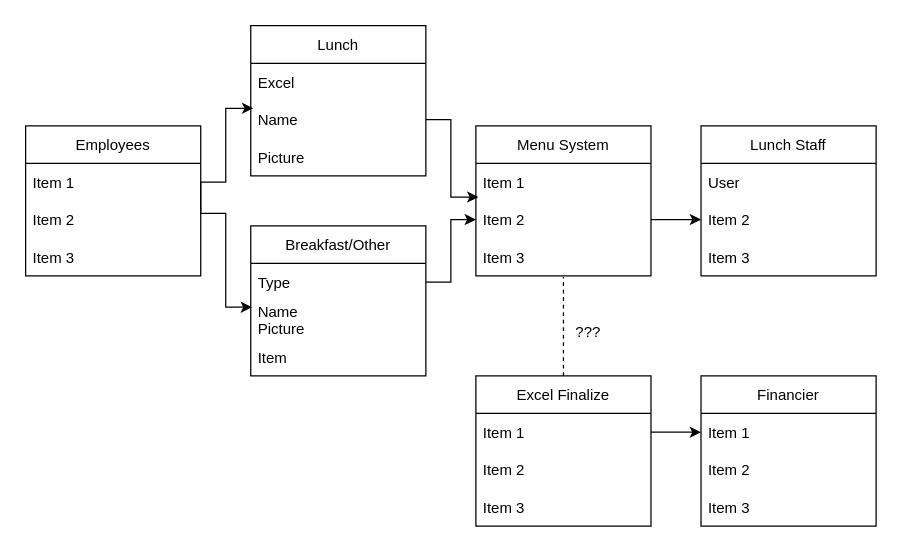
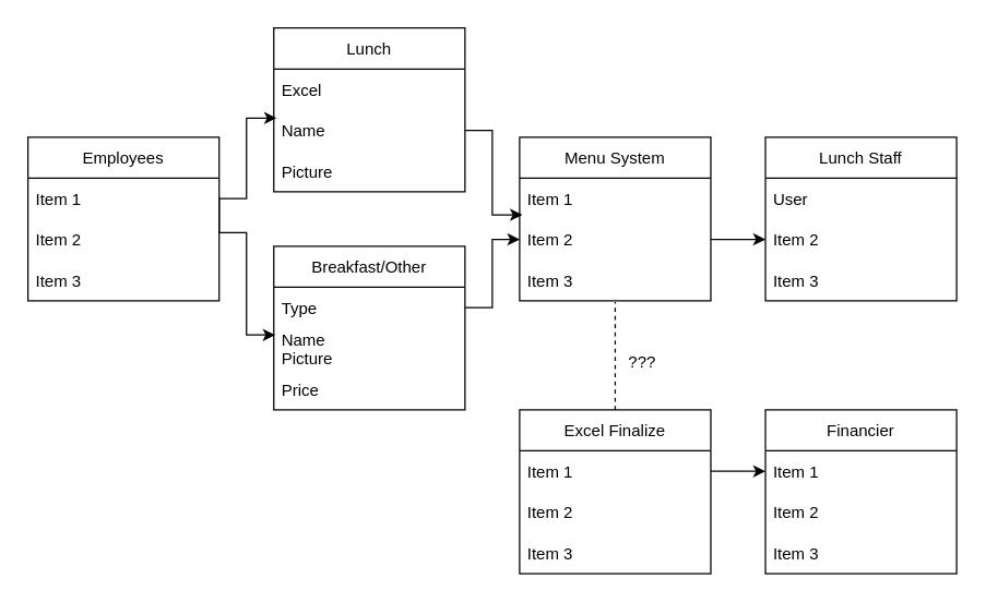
  <mxCell id="0" />
  <mxCell id="1" parent="0" />
  <mxCell id="2" value="Lunch" style="swimlane;fontStyle=0;childLayout=stackLayout;horizontal=1;startSize=30;horizontalStack=0;resizeParent=1;resizeParentMax=0;resizeLast=0;collapsible=1;marginBottom=0;" vertex="1" parent="1"><mxGeometry x="200" y="20" width="140" height="120" as="geometry" /></mxCell>
  <mxCell id="3" value="Excel" style="text;strokeColor=none;fillColor=none;align=left;verticalAlign=middle;spacingLeft=4;spacingRight=4;overflow=hidden;points=[[0,0.5],[1,0.5]];portConstraint=eastwest;rotatable=0;" vertex="1" parent="2"><mxGeometry y="30" width="140" height="30" as="geometry" /></mxCell>
  <mxCell id="4" value="Name" style="text;strokeColor=none;fillColor=none;align=left;verticalAlign=middle;spacingLeft=4;spacingRight=4;overflow=hidden;points=[[0,0.5],[1,0.5]];portConstraint=eastwest;rotatable=0;" vertex="1" parent="2"><mxGeometry y="60" width="140" height="30" as="geometry" /></mxCell>
  <mxCell id="5" value="Picture" style="text;strokeColor=none;fillColor=none;align=left;verticalAlign=middle;spacingLeft=4;spacingRight=4;overflow=hidden;points=[[0,0.5],[1,0.5]];portConstraint=eastwest;rotatable=0;" vertex="1" parent="2"><mxGeometry y="90" width="140" height="30" as="geometry" /></mxCell>
  <mxCell id="6" value="Breakfast/Other" style="swimlane;fontStyle=0;childLayout=stackLayout;horizontal=1;startSize=30;horizontalStack=0;resizeParent=1;resizeParentMax=0;resizeLast=0;collapsible=1;marginBottom=0;" vertex="1" parent="1"><mxGeometry x="200" y="180" width="140" height="120" as="geometry"><mxRectangle x="370" y="170" width="110" height="30" as="alternateBounds" /></mxGeometry></mxCell>
  <mxCell id="7" value="Type        " style="text;strokeColor=none;fillColor=none;align=left;verticalAlign=middle;spacingLeft=4;spacingRight=4;overflow=hidden;points=[[0,0.5],[1,0.5]];portConstraint=eastwest;rotatable=0;" vertex="1" parent="6"><mxGeometry y="30" width="140" height="30" as="geometry" /></mxCell>
  <mxCell id="8" value="Name&#10;Picture&#10;" style="text;strokeColor=none;fillColor=none;align=left;verticalAlign=middle;spacingLeft=4;spacingRight=4;overflow=hidden;points=[[0,0.5],[1,0.5]];portConstraint=eastwest;rotatable=0;" vertex="1" parent="6"><mxGeometry y="60" width="140" height="30" as="geometry" /></mxCell>
- <mxCell id="9" value="Item" style="text;strokeColor=none;fillColor=none;align=left;verticalAlign=middle;spacingLeft=4;spacingRight=4;overflow=hidden;points=[[0,0.5],[1,0.5]];portConstraint=eastwest;rotatable=0;" vertex="1" parent="6"><mxGeometry y="90" width="140" height="30" as="geometry" /></mxCell>
+ <mxCell id="9" value="Price" style="text;strokeColor=none;fillColor=none;align=left;verticalAlign=middle;spacingLeft=4;spacingRight=4;overflow=hidden;points=[[0,0.5],[1,0.5]];portConstraint=eastwest;rotatable=0;" vertex="1" parent="6"><mxGeometry y="90" width="140" height="30" as="geometry" /></mxCell>
  <mxCell id="10" value="Lunch Staff" style="swimlane;fontStyle=0;childLayout=stackLayout;horizontal=1;startSize=30;horizontalStack=0;resizeParent=1;resizeParentMax=0;resizeLast=0;collapsible=1;marginBottom=0;" vertex="1" parent="1"><mxGeometry x="560" y="100" width="140" height="120" as="geometry" /></mxCell>
  <mxCell id="11" value="User" style="text;strokeColor=none;fillColor=none;align=left;verticalAlign=middle;spacingLeft=4;spacingRight=4;overflow=hidden;points=[[0,0.5],[1,0.5]];portConstraint=eastwest;rotatable=0;" vertex="1" parent="10"><mxGeometry y="30" width="140" height="30" as="geometry" /></mxCell>
  <mxCell id="12" value="Item 2" style="text;strokeColor=none;fillColor=none;align=left;verticalAlign=middle;spacingLeft=4;spacingRight=4;overflow=hidden;points=[[0,0.5],[1,0.5]];portConstraint=eastwest;rotatable=0;" vertex="1" parent="10"><mxGeometry y="60" width="140" height="30" as="geometry" /></mxCell>
  <mxCell id="13" value="Item 3" style="text;strokeColor=none;fillColor=none;align=left;verticalAlign=middle;spacingLeft=4;spacingRight=4;overflow=hidden;points=[[0,0.5],[1,0.5]];portConstraint=eastwest;rotatable=0;" vertex="1" parent="10"><mxGeometry y="90" width="140" height="30" as="geometry" /></mxCell>
  <mxCell id="14" value="Employees" style="swimlane;fontStyle=0;childLayout=stackLayout;horizontal=1;startSize=30;horizontalStack=0;resizeParent=1;resizeParentMax=0;resizeLast=0;collapsible=1;marginBottom=0;" vertex="1" parent="1"><mxGeometry x="20" y="100" width="140" height="120" as="geometry" /></mxCell>
  <mxCell id="15" value="Item 1" style="text;strokeColor=none;fillColor=none;align=left;verticalAlign=middle;spacingLeft=4;spacingRight=4;overflow=hidden;points=[[0,0.5],[1,0.5]];portConstraint=eastwest;rotatable=0;" vertex="1" parent="14"><mxGeometry y="30" width="140" height="30" as="geometry" /></mxCell>
  <mxCell id="16" value="Item 2" style="text;strokeColor=none;fillColor=none;align=left;verticalAlign=middle;spacingLeft=4;spacingRight=4;overflow=hidden;points=[[0,0.5],[1,0.5]];portConstraint=eastwest;rotatable=0;" vertex="1" parent="14"><mxGeometry y="60" width="140" height="30" as="geometry" /></mxCell>
  <mxCell id="17" value="Item 3" style="text;strokeColor=none;fillColor=none;align=left;verticalAlign=middle;spacingLeft=4;spacingRight=4;overflow=hidden;points=[[0,0.5],[1,0.5]];portConstraint=eastwest;rotatable=0;" vertex="1" parent="14"><mxGeometry y="90" width="140" height="30" as="geometry" /></mxCell>
  <mxCell id="18" value="Menu System" style="swimlane;fontStyle=0;childLayout=stackLayout;horizontal=1;startSize=30;horizontalStack=0;resizeParent=1;resizeParentMax=0;resizeLast=0;collapsible=1;marginBottom=0;" vertex="1" parent="1"><mxGeometry x="380" y="100" width="140" height="120" as="geometry" /></mxCell>
  <mxCell id="19" value="Item 1" style="text;strokeColor=none;fillColor=none;align=left;verticalAlign=middle;spacingLeft=4;spacingRight=4;overflow=hidden;points=[[0,0.5],[1,0.5]];portConstraint=eastwest;rotatable=0;" vertex="1" parent="18"><mxGeometry y="30" width="140" height="30" as="geometry" /></mxCell>
  <mxCell id="20" value="Item 2" style="text;strokeColor=none;fillColor=none;align=left;verticalAlign=middle;spacingLeft=4;spacingRight=4;overflow=hidden;points=[[0,0.5],[1,0.5]];portConstraint=eastwest;rotatable=0;" vertex="1" parent="18"><mxGeometry y="60" width="140" height="30" as="geometry" /></mxCell>
  <mxCell id="21" value="Item 3" style="text;strokeColor=none;fillColor=none;align=left;verticalAlign=middle;spacingLeft=4;spacingRight=4;overflow=hidden;points=[[0,0.5],[1,0.5]];portConstraint=eastwest;rotatable=0;" vertex="1" parent="18"><mxGeometry y="90" width="140" height="30" as="geometry" /></mxCell>
  <mxCell id="22" value="Financier" style="swimlane;fontStyle=0;childLayout=stackLayout;horizontal=1;startSize=30;horizontalStack=0;resizeParent=1;resizeParentMax=0;resizeLast=0;collapsible=1;marginBottom=0;" vertex="1" parent="1"><mxGeometry x="560" y="300" width="140" height="120" as="geometry" /></mxCell>
  <mxCell id="23" value="Item 1" style="text;strokeColor=none;fillColor=none;align=left;verticalAlign=middle;spacingLeft=4;spacingRight=4;overflow=hidden;points=[[0,0.5],[1,0.5]];portConstraint=eastwest;rotatable=0;" vertex="1" parent="22"><mxGeometry y="30" width="140" height="30" as="geometry" /></mxCell>
  <mxCell id="24" value="Item 2" style="text;strokeColor=none;fillColor=none;align=left;verticalAlign=middle;spacingLeft=4;spacingRight=4;overflow=hidden;points=[[0,0.5],[1,0.5]];portConstraint=eastwest;rotatable=0;" vertex="1" parent="22"><mxGeometry y="60" width="140" height="30" as="geometry" /></mxCell>
  <mxCell id="25" value="Item 3" style="text;strokeColor=none;fillColor=none;align=left;verticalAlign=middle;spacingLeft=4;spacingRight=4;overflow=hidden;points=[[0,0.5],[1,0.5]];portConstraint=eastwest;rotatable=0;" vertex="1" parent="22"><mxGeometry y="90" width="140" height="30" as="geometry" /></mxCell>
  <mxCell id="26" value="Excel Finalize" style="swimlane;fontStyle=0;childLayout=stackLayout;horizontal=1;startSize=30;horizontalStack=0;resizeParent=1;resizeParentMax=0;resizeLast=0;collapsible=1;marginBottom=0;" vertex="1" parent="1"><mxGeometry x="380" y="300" width="140" height="120" as="geometry" /></mxCell>
  <mxCell id="27" value="Item 1" style="text;strokeColor=none;fillColor=none;align=left;verticalAlign=middle;spacingLeft=4;spacingRight=4;overflow=hidden;points=[[0,0.5],[1,0.5]];portConstraint=eastwest;rotatable=0;" vertex="1" parent="26"><mxGeometry y="30" width="140" height="30" as="geometry" /></mxCell>
  <mxCell id="28" value="Item 2" style="text;strokeColor=none;fillColor=none;align=left;verticalAlign=middle;spacingLeft=4;spacingRight=4;overflow=hidden;points=[[0,0.5],[1,0.5]];portConstraint=eastwest;rotatable=0;" vertex="1" parent="26"><mxGeometry y="60" width="140" height="30" as="geometry" /></mxCell>
  <mxCell id="29" value="Item 3" style="text;strokeColor=none;fillColor=none;align=left;verticalAlign=middle;spacingLeft=4;spacingRight=4;overflow=hidden;points=[[0,0.5],[1,0.5]];portConstraint=eastwest;rotatable=0;" vertex="1" parent="26"><mxGeometry y="90" width="140" height="30" as="geometry" /></mxCell>
  <mxCell id="30" style="edgeStyle=orthogonalEdgeStyle;rounded=0;orthogonalLoop=1;jettySize=auto;html=1;exitX=1;exitY=0.5;exitDx=0;exitDy=0;entryX=0.007;entryY=0.167;entryDx=0;entryDy=0;entryPerimeter=0;" edge="1" parent="1" source="15" target="8"><mxGeometry relative="1" as="geometry"><Array as="points"><mxPoint x="160" y="170" /><mxPoint x="180" y="170" /><mxPoint x="180" y="245" /></Array></mxGeometry></mxCell>
  <mxCell id="31" style="edgeStyle=orthogonalEdgeStyle;rounded=0;orthogonalLoop=1;jettySize=auto;html=1;exitX=1;exitY=0.5;exitDx=0;exitDy=0;entryX=0.014;entryY=0.2;entryDx=0;entryDy=0;entryPerimeter=0;" edge="1" parent="1" source="15" target="4"><mxGeometry relative="1" as="geometry" /></mxCell>
  <mxCell id="32" style="edgeStyle=orthogonalEdgeStyle;rounded=0;orthogonalLoop=1;jettySize=auto;html=1;exitX=1;exitY=0.5;exitDx=0;exitDy=0;entryX=0.014;entryY=-0.1;entryDx=0;entryDy=0;entryPerimeter=0;" edge="1" parent="1" source="4" target="20"><mxGeometry relative="1" as="geometry" /></mxCell>
  <mxCell id="33" style="edgeStyle=orthogonalEdgeStyle;rounded=0;orthogonalLoop=1;jettySize=auto;html=1;exitX=1;exitY=0.5;exitDx=0;exitDy=0;entryX=0;entryY=0.5;entryDx=0;entryDy=0;" edge="1" parent="1" source="7" target="20"><mxGeometry relative="1" as="geometry" /></mxCell>
  <mxCell id="34" style="edgeStyle=orthogonalEdgeStyle;rounded=0;orthogonalLoop=1;jettySize=auto;html=1;exitX=1;exitY=0.5;exitDx=0;exitDy=0;" edge="1" parent="1" source="20" target="12"><mxGeometry relative="1" as="geometry" /></mxCell>
  <mxCell id="35" value="" style="endArrow=none;dashed=1;html=1;rounded=0;entryX=0.5;entryY=1.033;entryDx=0;entryDy=0;entryPerimeter=0;exitX=0.5;exitY=0;exitDx=0;exitDy=0;" edge="1" parent="1" source="26" target="21"><mxGeometry width="50" height="50" relative="1" as="geometry"><mxPoint x="320" y="250" as="sourcePoint" /><mxPoint x="370" y="200" as="targetPoint" /><Array as="points"><mxPoint x="450" y="260" /></Array></mxGeometry></mxCell>
  <mxCell id="36" value="???" style="text;html=1;strokeColor=none;fillColor=none;align=center;verticalAlign=middle;whiteSpace=wrap;rounded=0;" vertex="1" parent="1"><mxGeometry x="440" y="250" width="60" height="30" as="geometry" /></mxCell>
  <mxCell id="37" style="edgeStyle=orthogonalEdgeStyle;rounded=0;orthogonalLoop=1;jettySize=auto;html=1;exitX=1;exitY=0.5;exitDx=0;exitDy=0;" edge="1" parent="1" source="27"><mxGeometry relative="1" as="geometry"><mxPoint x="560" y="345" as="targetPoint" /></mxGeometry></mxCell>
